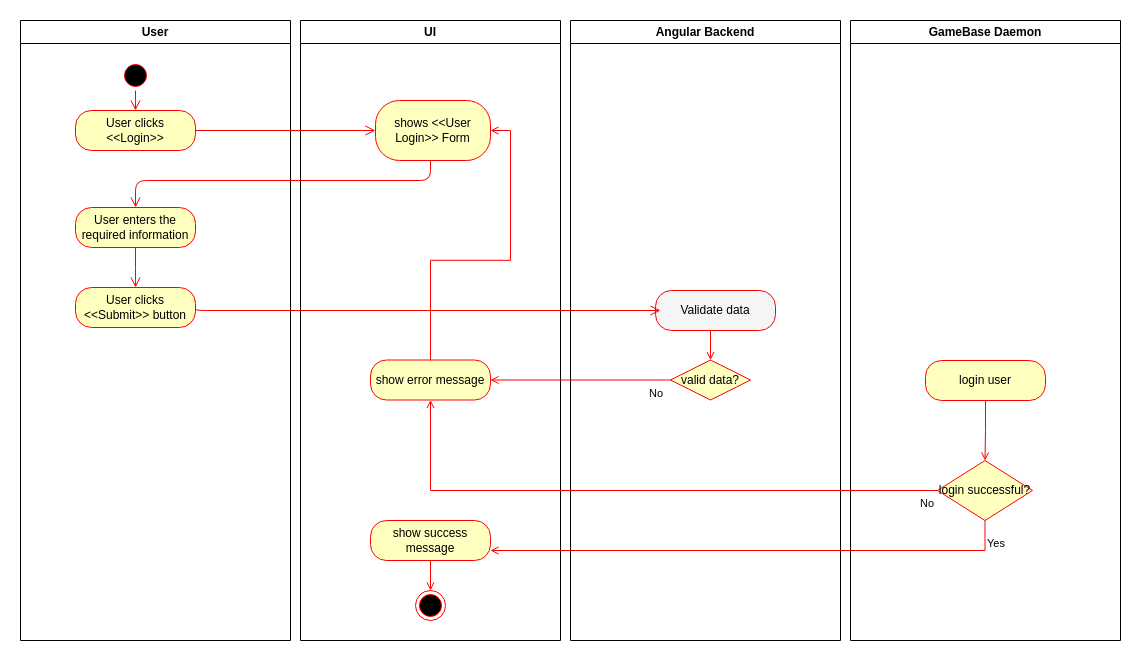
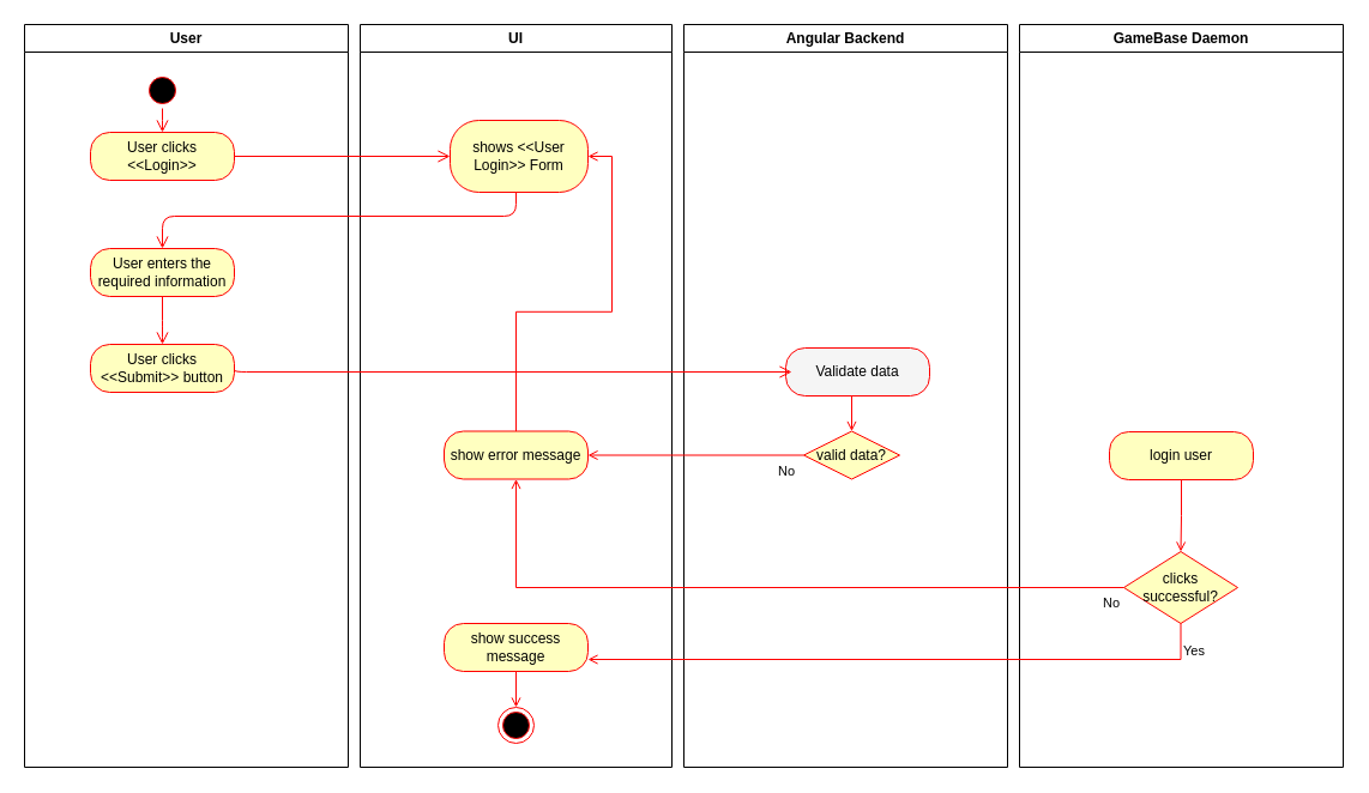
  <mxCell id="0" />
  <mxCell id="1" parent="0" />
  <mxCell id="2" value="User" style="swimlane;whiteSpace=wrap" parent="1" vertex="1"><mxGeometry x="20" y="20" width="270" height="620" as="geometry" /></mxCell>
  <mxCell id="3" value="" style="ellipse;shape=startState;fillColor=#000000;strokeColor=#ff0000;" parent="2" vertex="1"><mxGeometry x="100" y="40" width="30" height="30" as="geometry" /></mxCell>
  <mxCell id="4" value="" style="edgeStyle=elbowEdgeStyle;elbow=horizontal;verticalAlign=bottom;endArrow=open;endSize=8;strokeColor=#FF0000;endFill=1;rounded=0;entryX=0.5;entryY=0;" parent="2" source="3" target="5" edge="1"><mxGeometry x="100" y="40" as="geometry"><mxPoint x="115" y="110" as="targetPoint" /></mxGeometry></mxCell>
  <mxCell id="5" value="User clicks &amp;lt;&amp;lt;Login&amp;gt;&amp;gt;" style="rounded=1;whiteSpace=wrap;html=1;arcSize=40;fillColor=#ffffc0;strokeColor=#ff0000;" parent="2" vertex="1"><mxGeometry x="55" y="90" width="120" height="40" as="geometry" /></mxCell>
  <mxCell id="6" value="User enters the required information" style="rounded=1;whiteSpace=wrap;html=1;arcSize=40;fillColor=#ffffc0;strokeColor=#ff0000;" parent="2" vertex="1"><mxGeometry x="55" y="187" width="120" height="40" as="geometry" /></mxCell>
  <mxCell id="7" value="" style="edgeStyle=orthogonalEdgeStyle;html=1;verticalAlign=bottom;endArrow=open;endSize=8;strokeColor=#ff0000;entryX=0.5;entryY=0;" parent="2" source="6" target="8" edge="1"><mxGeometry relative="1" as="geometry"><mxPoint x="65" y="257" as="targetPoint" /><Array as="points"><mxPoint x="115" y="257" /><mxPoint x="115" y="257" /></Array></mxGeometry></mxCell>
  <mxCell id="8" value="User clicks &amp;lt;&amp;lt;Submit&amp;gt;&amp;gt; button" style="rounded=1;whiteSpace=wrap;html=1;arcSize=40;fillColor=#ffffc0;strokeColor=#ff0000;" parent="2" vertex="1"><mxGeometry x="55" y="267" width="120" height="40" as="geometry" /></mxCell>
  <mxCell id="9" value="UI" style="swimlane;whiteSpace=wrap" parent="1" vertex="1"><mxGeometry x="300" y="20" width="260" height="620" as="geometry" /></mxCell>
  <mxCell id="10" value="&lt;div&gt;shows &amp;lt;&amp;lt;User Login&amp;gt;&amp;gt; Form&lt;br&gt;&lt;/div&gt;" style="rounded=1;whiteSpace=wrap;html=1;arcSize=40;fillColor=#ffffc0;strokeColor=#ff0000;" parent="9" vertex="1"><mxGeometry x="75" y="80" width="115" height="60" as="geometry" /></mxCell>
  <mxCell id="11" style="edgeStyle=orthogonalEdgeStyle;rounded=0;orthogonalLoop=1;jettySize=auto;html=1;entryX=1;entryY=0.5;entryDx=0;entryDy=0;endArrow=open;endFill=0;strokeColor=#FF0000;align=left;" parent="9" source="12" target="10" edge="1"><mxGeometry relative="1" as="geometry" /></mxCell>
  <mxCell id="12" value="show error message" style="rounded=1;whiteSpace=wrap;html=1;arcSize=40;fillColor=#ffffc0;strokeColor=#ff0000;" parent="9" vertex="1"><mxGeometry x="70" y="339.5" width="120" height="40" as="geometry" /></mxCell>
  <mxCell id="13" style="edgeStyle=orthogonalEdgeStyle;rounded=0;orthogonalLoop=1;jettySize=auto;html=1;entryX=0.5;entryY=0;entryDx=0;entryDy=0;endArrow=open;endFill=0;strokeColor=#FF0000;align=left;" parent="9" source="14" target="15" edge="1"><mxGeometry relative="1" as="geometry" /></mxCell>
  <mxCell id="14" value="show success message" style="rounded=1;whiteSpace=wrap;html=1;arcSize=40;fillColor=#ffffc0;strokeColor=#ff0000;" parent="9" vertex="1"><mxGeometry x="70" y="500" width="120" height="40" as="geometry" /></mxCell>
  <mxCell id="15" value="" style="ellipse;html=1;shape=endState;fillColor=#000000;strokeColor=#ff0000;" parent="9" vertex="1"><mxGeometry x="115" y="570" width="30" height="30" as="geometry" /></mxCell>
  <mxCell id="16" value="Angular Backend" style="swimlane;whiteSpace=wrap" parent="1" vertex="1"><mxGeometry x="570" y="20" width="270" height="620" as="geometry" /></mxCell>
  <mxCell id="17" value="Validate data" style="rounded=1;whiteSpace=wrap;html=1;arcSize=40;fillColor=#f5f5f5;strokeColor=#ff0000;" parent="16" vertex="1"><mxGeometry x="85" y="270" width="120" height="40" as="geometry" /></mxCell>
  <mxCell id="18" value="" style="edgeStyle=orthogonalEdgeStyle;html=1;verticalAlign=bottom;endArrow=open;endSize=8;strokeColor=#ff0000;entryX=0;entryY=0.5;" parent="1" source="5" target="10" edge="1"><mxGeometry relative="1" as="geometry"><mxPoint x="640" y="160" as="targetPoint" /><Array as="points" /></mxGeometry></mxCell>
  <mxCell id="19" value="" style="edgeStyle=orthogonalEdgeStyle;html=1;verticalAlign=bottom;endArrow=open;endSize=8;strokeColor=#ff0000;exitX=1;exitY=0.5;exitDx=0;exitDy=0;" parent="1" source="8" edge="1"><mxGeometry relative="1" as="geometry"><mxPoint x="660" y="310" as="targetPoint" /><Array as="points"><mxPoint x="195" y="310" /></Array></mxGeometry></mxCell>
  <mxCell id="20" value="" style="edgeStyle=orthogonalEdgeStyle;html=1;verticalAlign=bottom;endArrow=open;endSize=8;strokeColor=#ff0000;entryX=0.5;entryY=0;" parent="1" source="10" target="6" edge="1"><mxGeometry relative="1" as="geometry"><mxPoint x="130" y="266" as="targetPoint" /><Array as="points"><mxPoint x="430" y="180" /><mxPoint x="135" y="180" /></Array></mxGeometry></mxCell>
  <mxCell id="21" value="GameBase Daemon" style="swimlane;whiteSpace=wrap" parent="1" vertex="1"><mxGeometry x="850" y="20" width="270" height="620" as="geometry" /></mxCell>
  <mxCell id="22" style="edgeStyle=orthogonalEdgeStyle;rounded=0;orthogonalLoop=1;jettySize=auto;html=1;entryX=0.5;entryY=0;entryDx=0;entryDy=0;endArrow=open;endFill=0;strokeColor=#FF0000;align=left;" parent="21" source="23" target="24" edge="1"><mxGeometry relative="1" as="geometry" /></mxCell>
  <mxCell id="23" value="login user" style="rounded=1;whiteSpace=wrap;html=1;arcSize=40;fillColor=#ffffc0;strokeColor=#ff0000;" parent="21" vertex="1"><mxGeometry x="75" y="340" width="120" height="40" as="geometry" /></mxCell>
- <mxCell id="24" value="&lt;div&gt;login successful?&lt;/div&gt;" style="rhombus;whiteSpace=wrap;html=1;fillColor=#ffffc0;strokeColor=#ff0000;" parent="21" vertex="1"><mxGeometry x="87" y="440" width="95" height="60" as="geometry" /></mxCell>
+ <mxCell id="24" value="&lt;div&gt;clicks successful?&lt;/div&gt;" style="rhombus;whiteSpace=wrap;html=1;fillColor=#ffffc0;strokeColor=#ff0000;" parent="21" vertex="1"><mxGeometry x="87" y="440" width="95" height="60" as="geometry" /></mxCell>
  <mxCell id="25" value="No" style="edgeStyle=orthogonalEdgeStyle;rounded=0;orthogonalLoop=1;jettySize=auto;html=1;entryX=1;entryY=0.5;entryDx=0;entryDy=0;endArrow=open;endFill=0;strokeColor=#FF0000;verticalAlign=top;align=left;" parent="1" source="26" target="12" edge="1"><mxGeometry y="-67" relative="1" as="geometry"><mxPoint x="67" y="67" as="offset" /></mxGeometry></mxCell>
  <mxCell id="26" value="valid data?" style="rhombus;whiteSpace=wrap;html=1;fillColor=#ffffc0;strokeColor=#ff0000;" parent="1" vertex="1"><mxGeometry x="670" y="359.5" width="80" height="40" as="geometry" /></mxCell>
  <mxCell id="27" style="edgeStyle=orthogonalEdgeStyle;rounded=0;orthogonalLoop=1;jettySize=auto;html=1;exitX=0.5;exitY=1;exitDx=0;exitDy=0;entryX=0.5;entryY=0;entryDx=0;entryDy=0;endArrow=open;endFill=0;strokeColor=#FF0000;" parent="1" source="17" target="26" edge="1"><mxGeometry relative="1" as="geometry" /></mxCell>
  <mxCell id="28" value="&lt;div&gt;No&lt;/div&gt;" style="edgeStyle=orthogonalEdgeStyle;rounded=0;orthogonalLoop=1;jettySize=auto;html=1;entryX=0.5;entryY=1;entryDx=0;entryDy=0;endArrow=open;endFill=0;strokeColor=#FF0000;align=left;verticalAlign=top;" parent="1" source="24" target="12" edge="1"><mxGeometry x="-0.937" relative="1" as="geometry"><mxPoint as="offset" /></mxGeometry></mxCell>
  <mxCell id="29" value="Yes" style="edgeStyle=orthogonalEdgeStyle;rounded=0;orthogonalLoop=1;jettySize=auto;html=1;entryX=1;entryY=0.75;entryDx=0;entryDy=0;endArrow=open;endFill=0;strokeColor=#FF0000;align=left;verticalAlign=top;" parent="1" source="24" target="14" edge="1"><mxGeometry x="-0.961" relative="1" as="geometry"><Array as="points"><mxPoint x="985" y="550" /></Array><mxPoint as="offset" /></mxGeometry></mxCell>
